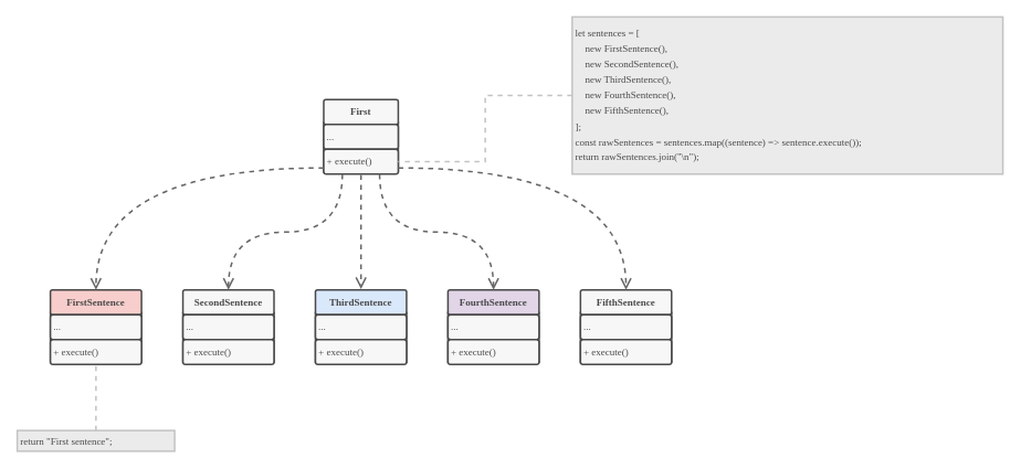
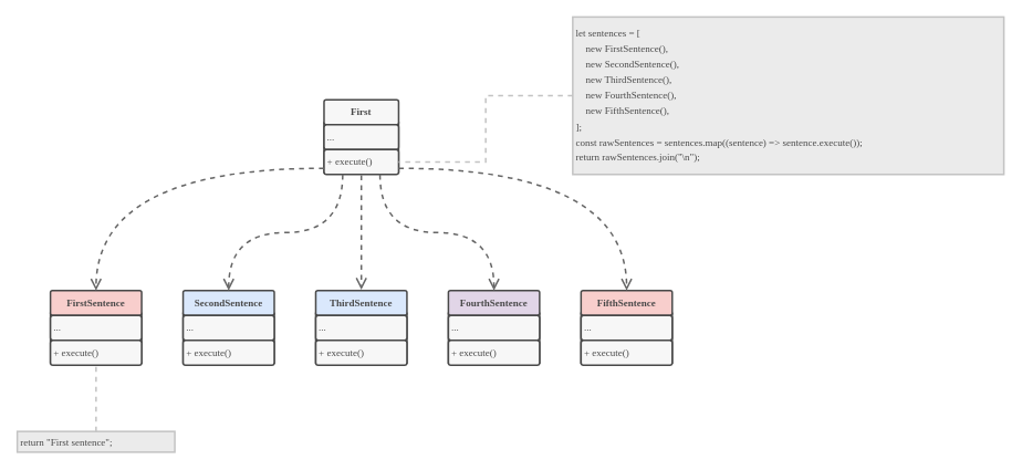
  <mxCell id="0" />
  <mxCell id="1" parent="0" />
  <mxCell id="2" value="" style="group" vertex="1" connectable="0" parent="1"><mxGeometry x="390" width="90" height="90" as="geometry" y="120" /></mxCell>
  <mxCell id="3" value="" style="whiteSpace=wrap;html=1;fillColor=#494949;strokeColor=#494949;container=0;strokeWidth=2;" vertex="1" parent="2"><mxGeometry x="4.069e-14" y="27.5" width="90.0" height="60" as="geometry" /></mxCell>
  <mxCell id="4" value="&lt;b style=&quot;color: rgb(73, 73, 73); font-family: Nunito;&quot;&gt;First&lt;/b&gt;" style="rounded=1;whiteSpace=wrap;html=1;arcSize=5;fillColor=#F7F7F7;strokeColor=#494949;strokeWidth=2;container=0;absoluteArcSize=1;" vertex="1" parent="2"><mxGeometry x="-1.744e-14" width="90.0" height="30" as="geometry" /></mxCell>
  <mxCell id="5" value="&lt;span style=&quot;font-family: Nunito;&quot;&gt;...&lt;/span&gt;&lt;font face=&quot;Nunito&quot;&gt;&lt;br&gt;&lt;/font&gt;" style="rounded=1;whiteSpace=wrap;html=1;arcSize=6;fillColor=#F7F7F7;strokeColor=#494949;align=left;perimeterSpacing=0;spacingLeft=2;fontColor=#494949;strokeWidth=2;container=0;absoluteArcSize=1;" vertex="1" parent="2"><mxGeometry x="-1.744e-14" y="30" width="90.0" height="30" as="geometry" /></mxCell>
  <mxCell id="6" value="&lt;font data-font-src=&quot;https://fonts.googleapis.com/css?family=Nunito&quot;&gt;&lt;span style=&quot;font-family: Nunito;&quot;&gt;+ execute()&lt;/span&gt;&lt;br&gt;&lt;/font&gt;" style="rounded=1;whiteSpace=wrap;html=1;arcSize=6;fillColor=#F7F7F7;strokeColor=#494949;align=left;spacingLeft=2;fontColor=#494949;strokeWidth=2;container=0;absoluteArcSize=1;" vertex="1" parent="2"><mxGeometry x="4.069e-14" y="60" width="90.0" height="30" as="geometry" /></mxCell>
  <mxCell id="7" value="" style="group" vertex="1" connectable="0" parent="1"><mxGeometry x="60" y="350" width="110" height="90" as="geometry" /></mxCell>
  <mxCell id="8" value="" style="whiteSpace=wrap;html=1;fillColor=#494949;strokeColor=#494949;container=0;strokeWidth=2;" vertex="1" parent="7"><mxGeometry x="4.974e-14" y="27.5" width="110.0" height="60" as="geometry" /></mxCell>
  <mxCell id="9" value="&lt;b style=&quot;color: rgb(73, 73, 73); font-family: Nunito;&quot;&gt;FirstSentence&lt;/b&gt;" style="rounded=1;whiteSpace=wrap;html=1;arcSize=5;fillColor=#f8cecc;strokeColor=#494949;strokeWidth=2;container=0;absoluteArcSize=1;" vertex="1" parent="7"><mxGeometry x="-2.132e-14" width="110.0" height="30" as="geometry" /></mxCell>
  <mxCell id="10" value="&lt;span style=&quot;font-family: Nunito;&quot;&gt;...&lt;/span&gt;&lt;font face=&quot;Nunito&quot;&gt;&lt;br&gt;&lt;/font&gt;" style="rounded=1;whiteSpace=wrap;html=1;arcSize=6;fillColor=#F7F7F7;strokeColor=#494949;align=left;perimeterSpacing=0;spacingLeft=2;fontColor=#494949;strokeWidth=2;container=0;absoluteArcSize=1;" vertex="1" parent="7"><mxGeometry x="-2.132e-14" y="30" width="110.0" height="30" as="geometry" /></mxCell>
  <mxCell id="11" value="&lt;font data-font-src=&quot;https://fonts.googleapis.com/css?family=Nunito&quot;&gt;&lt;span style=&quot;font-family: Nunito;&quot;&gt;+ execute()&lt;/span&gt;&lt;br&gt;&lt;/font&gt;" style="rounded=1;whiteSpace=wrap;html=1;arcSize=6;fillColor=#F7F7F7;strokeColor=#494949;align=left;spacingLeft=2;fontColor=#494949;strokeWidth=2;container=0;absoluteArcSize=1;" vertex="1" parent="7"><mxGeometry x="4.974e-14" y="60" width="110.0" height="30" as="geometry" /></mxCell>
  <mxCell id="12" value="" style="group" vertex="1" connectable="0" parent="1"><mxGeometry x="220" y="350" width="110" height="90" as="geometry" /></mxCell>
  <mxCell id="13" value="" style="whiteSpace=wrap;html=1;fillColor=#494949;strokeColor=#494949;container=0;strokeWidth=2;" vertex="1" parent="12"><mxGeometry x="4.974e-14" y="27.5" width="110.0" height="60" as="geometry" /></mxCell>
- <mxCell id="14" value="&lt;b style=&quot;color: rgb(73, 73, 73); font-family: Nunito;&quot;&gt;SecondSentence&lt;/b&gt;" style="rounded=1;whiteSpace=wrap;html=1;arcSize=5;fillColor=#F7F7F7;strokeColor=#494949;strokeWidth=2;container=0;absoluteArcSize=1;" vertex="1" parent="12"><mxGeometry x="-2.132e-14" width="110.0" height="30" as="geometry" /></mxCell>
+ <mxCell id="14" value="&lt;b style=&quot;color: rgb(73, 73, 73); font-family: Nunito;&quot;&gt;SecondSentence&lt;/b&gt;" style="rounded=1;whiteSpace=wrap;html=1;arcSize=5;fillColor=#dae8fc;strokeColor=#494949;strokeWidth=2;container=0;absoluteArcSize=1;" vertex="1" parent="12"><mxGeometry x="-2.132e-14" width="110.0" height="30" as="geometry" /></mxCell>
  <mxCell id="15" value="&lt;span style=&quot;font-family: Nunito;&quot;&gt;...&lt;/span&gt;&lt;font face=&quot;Nunito&quot;&gt;&lt;br&gt;&lt;/font&gt;" style="rounded=1;whiteSpace=wrap;html=1;arcSize=6;fillColor=#F7F7F7;strokeColor=#494949;align=left;perimeterSpacing=0;spacingLeft=2;fontColor=#494949;strokeWidth=2;container=0;absoluteArcSize=1;" vertex="1" parent="12"><mxGeometry x="-2.132e-14" y="30" width="110.0" height="30" as="geometry" /></mxCell>
  <mxCell id="16" value="&lt;font data-font-src=&quot;https://fonts.googleapis.com/css?family=Nunito&quot;&gt;&lt;span style=&quot;font-family: Nunito;&quot;&gt;+ execute()&lt;/span&gt;&lt;br&gt;&lt;/font&gt;" style="rounded=1;whiteSpace=wrap;html=1;arcSize=6;fillColor=#F7F7F7;strokeColor=#494949;align=left;spacingLeft=2;fontColor=#494949;strokeWidth=2;container=0;absoluteArcSize=1;" vertex="1" parent="12"><mxGeometry x="4.974e-14" y="60" width="110.0" height="30" as="geometry" /></mxCell>
  <mxCell id="17" value="" style="group" vertex="1" connectable="0" parent="1"><mxGeometry x="380" y="350" width="110" height="90" as="geometry" /></mxCell>
  <mxCell id="18" value="" style="whiteSpace=wrap;html=1;fillColor=#494949;strokeColor=#494949;container=0;strokeWidth=2;" vertex="1" parent="17"><mxGeometry x="4.974e-14" y="27.5" width="110.0" height="60" as="geometry" /></mxCell>
  <mxCell id="19" value="&lt;b style=&quot;color: rgb(73, 73, 73); font-family: Nunito;&quot;&gt;ThirdSentence&lt;/b&gt;" style="rounded=1;whiteSpace=wrap;html=1;arcSize=5;fillColor=#dae8fc;strokeColor=#494949;strokeWidth=2;container=0;absoluteArcSize=1;" vertex="1" parent="17"><mxGeometry x="-2.132e-14" width="110.0" height="30" as="geometry" /></mxCell>
  <mxCell id="20" value="&lt;span style=&quot;font-family: Nunito;&quot;&gt;...&lt;/span&gt;&lt;font face=&quot;Nunito&quot;&gt;&lt;br&gt;&lt;/font&gt;" style="rounded=1;whiteSpace=wrap;html=1;arcSize=6;fillColor=#F7F7F7;strokeColor=#494949;align=left;perimeterSpacing=0;spacingLeft=2;fontColor=#494949;strokeWidth=2;container=0;absoluteArcSize=1;" vertex="1" parent="17"><mxGeometry x="-2.132e-14" y="30" width="110.0" height="30" as="geometry" /></mxCell>
  <mxCell id="21" value="&lt;font data-font-src=&quot;https://fonts.googleapis.com/css?family=Nunito&quot;&gt;&lt;span style=&quot;font-family: Nunito;&quot;&gt;+ execute()&lt;/span&gt;&lt;br&gt;&lt;/font&gt;" style="rounded=1;whiteSpace=wrap;html=1;arcSize=6;fillColor=#F7F7F7;strokeColor=#494949;align=left;spacingLeft=2;fontColor=#494949;strokeWidth=2;container=0;absoluteArcSize=1;" vertex="1" parent="17"><mxGeometry x="4.974e-14" y="60" width="110.0" height="30" as="geometry" /></mxCell>
  <mxCell id="22" value="" style="group" vertex="1" connectable="0" parent="1"><mxGeometry x="540" y="350" width="110" height="90" as="geometry" /></mxCell>
  <mxCell id="23" value="" style="whiteSpace=wrap;html=1;fillColor=#494949;strokeColor=#494949;container=0;strokeWidth=2;" vertex="1" parent="22"><mxGeometry x="4.974e-14" y="27.5" width="110.0" height="60" as="geometry" /></mxCell>
  <mxCell id="24" value="&lt;b style=&quot;color: rgb(73, 73, 73); font-family: Nunito;&quot;&gt;FourthSentence&lt;/b&gt;" style="rounded=1;whiteSpace=wrap;html=1;arcSize=5;fillColor=#e1d5e7;strokeColor=#494949;strokeWidth=2;container=0;absoluteArcSize=1;" vertex="1" parent="22"><mxGeometry x="-2.132e-14" width="110.0" height="30" as="geometry" /></mxCell>
  <mxCell id="25" value="&lt;span style=&quot;font-family: Nunito;&quot;&gt;...&lt;/span&gt;&lt;font face=&quot;Nunito&quot;&gt;&lt;br&gt;&lt;/font&gt;" style="rounded=1;whiteSpace=wrap;html=1;arcSize=6;fillColor=#F7F7F7;strokeColor=#494949;align=left;perimeterSpacing=0;spacingLeft=2;fontColor=#494949;strokeWidth=2;container=0;absoluteArcSize=1;" vertex="1" parent="22"><mxGeometry x="-2.132e-14" y="30" width="110.0" height="30" as="geometry" /></mxCell>
  <mxCell id="26" value="&lt;font data-font-src=&quot;https://fonts.googleapis.com/css?family=Nunito&quot;&gt;&lt;span style=&quot;font-family: Nunito;&quot;&gt;+ execute()&lt;/span&gt;&lt;br&gt;&lt;/font&gt;" style="rounded=1;whiteSpace=wrap;html=1;arcSize=6;fillColor=#F7F7F7;strokeColor=#494949;align=left;spacingLeft=2;fontColor=#494949;strokeWidth=2;container=0;absoluteArcSize=1;" vertex="1" parent="22"><mxGeometry x="4.974e-14" y="60" width="110.0" height="30" as="geometry" /></mxCell>
  <mxCell id="27" value="" style="group" vertex="1" connectable="0" parent="1"><mxGeometry x="700" y="350" width="110" height="90" as="geometry" /></mxCell>
  <mxCell id="28" value="" style="whiteSpace=wrap;html=1;fillColor=#494949;strokeColor=#494949;container=0;strokeWidth=2;" vertex="1" parent="27"><mxGeometry x="4.974e-14" y="27.5" width="110.0" height="60" as="geometry" /></mxCell>
- <mxCell id="29" value="&lt;b style=&quot;color: rgb(73, 73, 73); font-family: Nunito;&quot;&gt;FifthSentence&lt;/b&gt;" style="rounded=1;whiteSpace=wrap;html=1;arcSize=5;fillColor=#F7F7F7;strokeColor=#494949;strokeWidth=2;container=0;absoluteArcSize=1;" vertex="1" parent="27"><mxGeometry x="-2.132e-14" width="110.0" height="30" as="geometry" /></mxCell>
+ <mxCell id="29" value="&lt;b style=&quot;color: rgb(73, 73, 73); font-family: Nunito;&quot;&gt;FifthSentence&lt;/b&gt;" style="rounded=1;whiteSpace=wrap;html=1;arcSize=5;fillColor=#f8cecc;strokeColor=#494949;strokeWidth=2;container=0;absoluteArcSize=1;" vertex="1" parent="27"><mxGeometry x="-2.132e-14" width="110.0" height="30" as="geometry" /></mxCell>
  <mxCell id="30" value="&lt;span style=&quot;font-family: Nunito;&quot;&gt;...&lt;/span&gt;&lt;font face=&quot;Nunito&quot;&gt;&lt;br&gt;&lt;/font&gt;" style="rounded=1;whiteSpace=wrap;html=1;arcSize=6;fillColor=#F7F7F7;strokeColor=#494949;align=left;perimeterSpacing=0;spacingLeft=2;fontColor=#494949;strokeWidth=2;container=0;absoluteArcSize=1;" vertex="1" parent="27"><mxGeometry x="-2.132e-14" y="30" width="110.0" height="30" as="geometry" /></mxCell>
  <mxCell id="31" value="&lt;font data-font-src=&quot;https://fonts.googleapis.com/css?family=Nunito&quot;&gt;&lt;span style=&quot;font-family: Nunito;&quot;&gt;+ execute()&lt;/span&gt;&lt;br&gt;&lt;/font&gt;" style="rounded=1;whiteSpace=wrap;html=1;arcSize=6;fillColor=#F7F7F7;strokeColor=#494949;align=left;spacingLeft=2;fontColor=#494949;strokeWidth=2;container=0;absoluteArcSize=1;" vertex="1" parent="27"><mxGeometry x="4.974e-14" y="60" width="110.0" height="30" as="geometry" /></mxCell>
  <mxCell id="32" style="edgeStyle=none;html=1;endArrow=open;rounded=0;strokeColor=#666666;fontSource=https%3A%2F%2Ffonts.googleapis.com%2Fcss%3Ffamily%3DNunito;endFill=0;strokeWidth=2;startArrow=none;startFill=0;startSize=15;endSize=10;sourcePerimeterSpacing=1;targetPerimeterSpacing=1;dashed=1;" edge="1" parent="1" source="6" target="19"><mxGeometry relative="1" as="geometry" /></mxCell>
  <mxCell id="33" style="edgeStyle=orthogonalEdgeStyle;html=1;entryX=0.5;entryY=0;entryDx=0;entryDy=0;curved=1;exitX=0.25;exitY=1;exitDx=0;exitDy=0;endArrow=open;rounded=0;strokeColor=#666666;fontSource=https%3A%2F%2Ffonts.googleapis.com%2Fcss%3Ffamily%3DNunito;endFill=0;strokeWidth=2;startArrow=none;startFill=0;startSize=15;endSize=10;sourcePerimeterSpacing=1;targetPerimeterSpacing=1;dashed=1;" edge="1" parent="1" source="6" target="14"><mxGeometry relative="1" as="geometry" /></mxCell>
  <mxCell id="34" style="edgeStyle=orthogonalEdgeStyle;html=1;entryX=0.5;entryY=0;entryDx=0;entryDy=0;curved=1;exitX=0.75;exitY=1;exitDx=0;exitDy=0;endArrow=open;rounded=0;strokeColor=#666666;fontSource=https%3A%2F%2Ffonts.googleapis.com%2Fcss%3Ffamily%3DNunito;endFill=0;strokeWidth=2;startArrow=none;startFill=0;startSize=15;endSize=10;sourcePerimeterSpacing=1;targetPerimeterSpacing=1;dashed=1;" edge="1" parent="1" source="6" target="24"><mxGeometry relative="1" as="geometry" /></mxCell>
  <mxCell id="35" style="edgeStyle=orthogonalEdgeStyle;html=1;entryX=0.5;entryY=0;entryDx=0;entryDy=0;curved=1;exitX=0;exitY=0.75;exitDx=0;exitDy=0;endArrow=open;rounded=0;strokeColor=#666666;fontSource=https%3A%2F%2Ffonts.googleapis.com%2Fcss%3Ffamily%3DNunito;endFill=0;strokeWidth=2;startArrow=none;startFill=0;startSize=15;endSize=10;sourcePerimeterSpacing=1;targetPerimeterSpacing=1;dashed=1;" edge="1" parent="1" source="6" target="9"><mxGeometry relative="1" as="geometry" /></mxCell>
  <mxCell id="36" style="edgeStyle=orthogonalEdgeStyle;html=1;entryX=0.5;entryY=0;entryDx=0;entryDy=0;exitX=1;exitY=0.75;exitDx=0;exitDy=0;curved=1;endArrow=open;rounded=0;strokeColor=#666666;fontSource=https%3A%2F%2Ffonts.googleapis.com%2Fcss%3Ffamily%3DNunito;endFill=0;strokeWidth=2;startArrow=none;startFill=0;startSize=15;endSize=10;sourcePerimeterSpacing=1;targetPerimeterSpacing=1;dashed=1;" edge="1" parent="1" source="6" target="29"><mxGeometry relative="1" as="geometry" /></mxCell>
  <mxCell id="37" style="edgeStyle=orthogonalEdgeStyle;html=1;entryX=1;entryY=0.5;entryDx=0;entryDy=0;endArrow=none;rounded=0;strokeColor=#C3C3C3;fontSource=https%3A%2F%2Ffonts.googleapis.com%2Fcss%3Ffamily%3DFira%2BCode%2BMedium;endFill=0;sourcePerimeterSpacing=0;targetPerimeterSpacing=0;dashed=1;strokeWidth=2;" edge="1" parent="1" source="38" target="6"><mxGeometry relative="1" as="geometry" /></mxCell>
  <mxCell id="38" value="&lt;div style=&quot;line-height: 26px;&quot;&gt;&lt;div style=&quot;line-height: 26px;&quot;&gt;&lt;div style=&quot;line-height: 26px;&quot;&gt;&lt;div style=&quot;line-height: 167%;&quot;&gt;&lt;div style=&quot;line-height: 167%;&quot;&gt;&lt;div style=&quot;line-height: 157%;&quot;&gt;&lt;div style=&quot;line-height: 157%;&quot;&gt;&lt;font data-font-src=&quot;https://fonts.googleapis.com/css?family=Fira+Code+Medium&quot; face=&quot;Fira Code Medium&quot;&gt;let sentences = [&lt;/font&gt;&lt;/div&gt;&lt;div style=&quot;line-height: 157%;&quot;&gt;&lt;font data-font-src=&quot;https://fonts.googleapis.com/css?family=Fira+Code+Medium&quot; face=&quot;Fira Code Medium&quot;&gt;&amp;nbsp; &amp;nbsp; new FirstSentence(),&lt;/font&gt;&lt;/div&gt;&lt;div style=&quot;line-height: 157%;&quot;&gt;&lt;font data-font-src=&quot;https://fonts.googleapis.com/css?family=Fira+Code+Medium&quot; face=&quot;Fira Code Medium&quot;&gt;&amp;nbsp; &amp;nbsp; new SecondSentence(),&lt;/font&gt;&lt;/div&gt;&lt;div style=&quot;line-height: 157%;&quot;&gt;&lt;font data-font-src=&quot;https://fonts.googleapis.com/css?family=Fira+Code+Medium&quot; face=&quot;Fira Code Medium&quot;&gt;&amp;nbsp; &amp;nbsp; new ThirdSentence(),&lt;/font&gt;&lt;/div&gt;&lt;div style=&quot;line-height: 157%;&quot;&gt;&lt;font data-font-src=&quot;https://fonts.googleapis.com/css?family=Fira+Code+Medium&quot; face=&quot;Fira Code Medium&quot;&gt;&amp;nbsp; &amp;nbsp; new FourthSentence(),&lt;/font&gt;&lt;/div&gt;&lt;div style=&quot;line-height: 157%;&quot;&gt;&lt;font data-font-src=&quot;https://fonts.googleapis.com/css?family=Fira+Code+Medium&quot; face=&quot;Fira Code Medium&quot;&gt;&amp;nbsp; &amp;nbsp; new FifthSentence(),&lt;/font&gt;&lt;/div&gt;&lt;div style=&quot;line-height: 157%;&quot;&gt;&lt;font data-font-src=&quot;https://fonts.googleapis.com/css?family=Fira+Code+Medium&quot; face=&quot;Fira Code Medium&quot;&gt;];&lt;/font&gt;&lt;/div&gt;&lt;div style=&quot;line-height: 157%;&quot;&gt;&lt;font data-font-src=&quot;https://fonts.googleapis.com/css?family=Fira+Code+Medium&quot; face=&quot;Fira Code Medium&quot;&gt;const rawSentences = sentences.map((sentence) =&amp;gt; sentence.execute());&lt;/font&gt;&lt;/div&gt;&lt;div style=&quot;line-height: 157%;&quot;&gt;&lt;font data-font-src=&quot;https://fonts.googleapis.com/css?family=Fira+Code+Medium&quot; face=&quot;Fira Code Medium&quot;&gt;return rawSentences.join(&quot;\n&quot;);&lt;/font&gt;&lt;/div&gt;&lt;/div&gt;&lt;/div&gt;&lt;/div&gt;&lt;/div&gt;&lt;/div&gt;&lt;/div&gt;" style="rounded=0;whiteSpace=wrap;html=1;fontColor=#494949;strokeColor=#C3C3C3;fillColor=#EBEBEB;align=left;verticalAlign=middle;spacingLeft=2;spacingRight=1;strokeWidth=2;" vertex="1" parent="1"><mxGeometry x="690" y="20" width="520" height="190" as="geometry" /></mxCell>
  <mxCell id="39" value="&lt;div style=&quot;line-height: 26px;&quot;&gt;&lt;div style=&quot;line-height: 26px;&quot;&gt;&lt;div style=&quot;line-height: 26px;&quot;&gt;&lt;div style=&quot;line-height: 26px;&quot;&gt;&lt;font data-font-src=&quot;https://fonts.googleapis.com/css?family=Fira+Code+Medium&quot; face=&quot;Fira Code Medium&quot;&gt;return &quot;First sentence&quot;;&lt;/font&gt;&lt;/div&gt;&lt;/div&gt;&lt;/div&gt;&lt;/div&gt;" style="rounded=0;whiteSpace=wrap;html=1;fontColor=#494949;strokeColor=#C3C3C3;fillColor=#EBEBEB;align=left;verticalAlign=middle;spacingLeft=2;spacingRight=1;strokeWidth=2;" vertex="1" parent="1"><mxGeometry x="20" y="520" width="190" height="25" as="geometry" /></mxCell>
  <mxCell id="40" style="edgeStyle=orthogonalEdgeStyle;html=1;entryX=0.5;entryY=0;entryDx=0;entryDy=0;fontFamily=Helvetica;fontSource=https%3A%2F%2Ffonts.googleapis.com%2Fcss%3Ffamily%3DFira%2BCode%2BMedium;sourcePerimeterSpacing=2;targetPerimeterSpacing=1;endArrow=none;rounded=0;strokeColor=#C3C3C3;endFill=0;dashed=1;strokeWidth=2;" edge="1" parent="1" source="11" target="39"><mxGeometry relative="1" as="geometry" /></mxCell>
